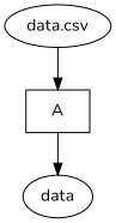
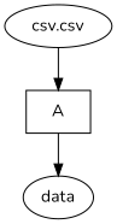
  digraph {
    fontname=Nunito
    node [description="A data.csv" fontname=Nunito shape=ellipse]
    edge [fontname=Nunito lineInterpolate=basis]
-   "data.csv" [description=Import]
+   "data.csv" [description=Import label="csv.csv"]
    A [shape=rect]
    n3 [label=data]
    "data.csv" -> A
    A -> n3
  }
